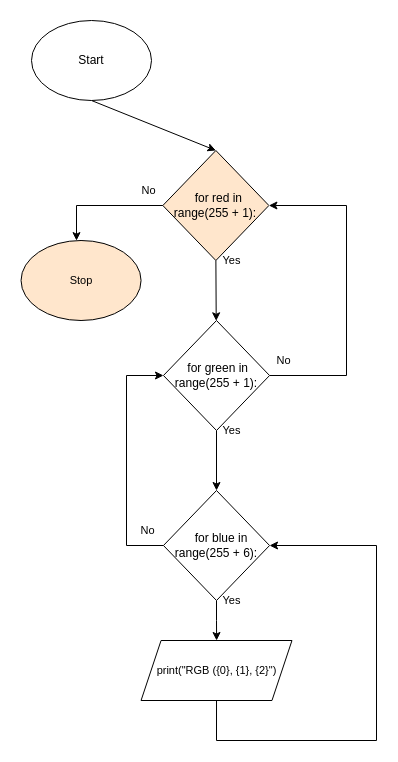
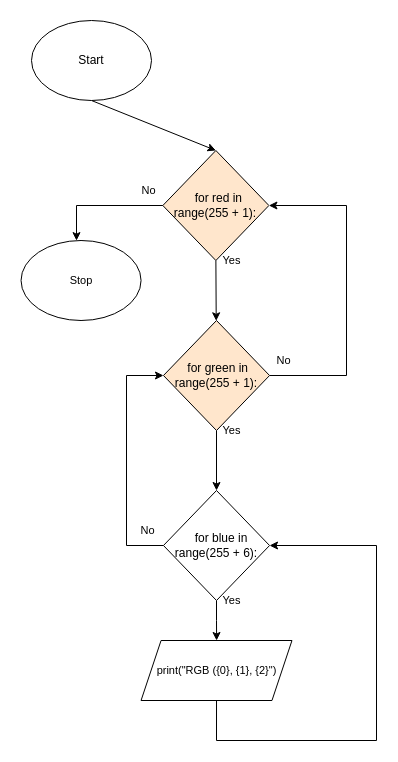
  <mxCell id="0" />
  <mxCell id="1" parent="0" />
  <mxCell id="2" style="edgeStyle=none;html=1;exitX=0.5;exitY=1;exitDx=0;exitDy=0;" parent="1" source="3" edge="1"><mxGeometry relative="1" as="geometry"><mxPoint x="215.38" y="150" as="targetPoint" /></mxGeometry></mxCell>
  <mxCell id="3" value="Start" style="ellipse;whiteSpace=wrap;html=1;" parent="1" vertex="1"><mxGeometry x="31.01" y="20" width="120" height="80" as="geometry" /></mxCell>
- <mxCell id="4" value="Stop" style="ellipse;whiteSpace=wrap;html=1;fontFamily=Helvetica;fontSize=11;fontColor=default;fillColor=#ffe6cc;" parent="1" vertex="1"><mxGeometry x="20.55" y="240" width="120" height="80" as="geometry" /></mxCell>
+ <mxCell id="4" value="Stop" style="ellipse;whiteSpace=wrap;html=1;fontFamily=Helvetica;fontSize=11;fontColor=default;" parent="1" vertex="1"><mxGeometry x="20.55" y="240" width="120" height="80" as="geometry" /></mxCell>
  <mxCell id="5" style="edgeStyle=none;html=1;exitX=0.5;exitY=1;exitDx=0;exitDy=0;" edge="1" parent="1" source="7" target="10"><mxGeometry relative="1" as="geometry" /></mxCell>
  <mxCell id="6" style="edgeStyle=orthogonalEdgeStyle;shape=connector;rounded=0;html=1;exitX=0;exitY=0.5;exitDx=0;exitDy=0;labelBackgroundColor=default;fontFamily=Helvetica;fontSize=11;fontColor=default;endArrow=classic;strokeColor=default;" edge="1" parent="1" source="7" target="4"><mxGeometry relative="1" as="geometry"><mxPoint x="46" y="284" as="targetPoint" /><Array as="points"><mxPoint x="76" y="205" /></Array></mxGeometry></mxCell>
  <mxCell id="7" value="&amp;nbsp; for red in range(255 + 1):" style="rhombus;whiteSpace=wrap;html=1;fillColor=#ffe6cc;" vertex="1" parent="1"><mxGeometry x="162.34" y="150" width="106.08" height="110" as="geometry" /></mxCell>
  <mxCell id="8" style="edgeStyle=none;html=1;exitX=0.5;exitY=1;exitDx=0;exitDy=0;" edge="1" parent="1" source="10" target="13"><mxGeometry relative="1" as="geometry" /></mxCell>
  <mxCell id="9" style="edgeStyle=orthogonalEdgeStyle;html=1;exitX=1;exitY=0.5;exitDx=0;exitDy=0;entryX=1;entryY=0.5;entryDx=0;entryDy=0;rounded=0;" edge="1" parent="1" source="10" target="7"><mxGeometry relative="1" as="geometry"><Array as="points"><mxPoint x="346" y="375" /><mxPoint x="346" y="205" /></Array></mxGeometry></mxCell>
- <mxCell id="10" value="&amp;nbsp;for green in range(255 + 1):" style="rhombus;whiteSpace=wrap;html=1;" vertex="1" parent="1"><mxGeometry x="162.97" y="320" width="106.08" height="110" as="geometry" /></mxCell>
+ <mxCell id="10" value="&amp;nbsp;for green in range(255 + 1):" style="rhombus;whiteSpace=wrap;html=1;fillColor=#ffe6cc;" vertex="1" parent="1"><mxGeometry x="162.97" y="320" width="106.08" height="110" as="geometry" /></mxCell>
  <mxCell id="11" style="edgeStyle=orthogonalEdgeStyle;shape=connector;rounded=0;html=1;exitX=0.5;exitY=1;exitDx=0;exitDy=0;labelBackgroundColor=default;fontFamily=Helvetica;fontSize=11;fontColor=default;endArrow=classic;strokeColor=default;" edge="1" parent="1" source="13" target="15"><mxGeometry relative="1" as="geometry" /></mxCell>
  <mxCell id="12" style="edgeStyle=orthogonalEdgeStyle;shape=connector;rounded=0;html=1;exitX=0;exitY=0.5;exitDx=0;exitDy=0;entryX=0;entryY=0.5;entryDx=0;entryDy=0;labelBackgroundColor=default;fontFamily=Helvetica;fontSize=11;fontColor=default;endArrow=classic;strokeColor=default;" edge="1" parent="1" source="13" target="10"><mxGeometry relative="1" as="geometry"><Array as="points"><mxPoint x="126" y="545" /><mxPoint x="126" y="375" /></Array></mxGeometry></mxCell>
  <mxCell id="13" value="&amp;nbsp; &amp;nbsp;for blue in range(255 + 6):" style="rhombus;whiteSpace=wrap;html=1;" vertex="1" parent="1"><mxGeometry x="162.97" y="490" width="106.08" height="110" as="geometry" /></mxCell>
  <mxCell id="14" style="edgeStyle=orthogonalEdgeStyle;shape=connector;rounded=0;html=1;exitX=0.5;exitY=1;exitDx=0;exitDy=0;entryX=1;entryY=0.5;entryDx=0;entryDy=0;labelBackgroundColor=default;fontFamily=Helvetica;fontSize=11;fontColor=default;endArrow=classic;strokeColor=default;" edge="1" parent="1" source="15" target="13"><mxGeometry relative="1" as="geometry"><Array as="points"><mxPoint x="216" y="740" /><mxPoint x="376" y="740" /><mxPoint x="376" y="545" /></Array></mxGeometry></mxCell>
  <mxCell id="15" value="print(&quot;RGB ({0}, {1}, {2}&quot;)" style="shape=parallelogram;perimeter=parallelogramPerimeter;whiteSpace=wrap;html=1;fixedSize=1;fontFamily=Helvetica;fontSize=11;fontColor=default;" vertex="1" parent="1"><mxGeometry x="140.55" y="640" width="150.93" height="60" as="geometry" /></mxCell>
  <mxCell id="16" value="Yes" style="text;html=1;resizable=0;autosize=1;align=center;verticalAlign=middle;points=[];fillColor=none;strokeColor=none;rounded=0;fontFamily=Helvetica;fontSize=11;fontColor=default;" vertex="1" parent="1"><mxGeometry x="216" y="250" width="30" height="20" as="geometry" /></mxCell>
  <mxCell id="17" value="Yes" style="text;html=1;resizable=0;autosize=1;align=center;verticalAlign=middle;points=[];fillColor=none;strokeColor=none;rounded=0;fontFamily=Helvetica;fontSize=11;fontColor=default;" vertex="1" parent="1"><mxGeometry x="216" y="420" width="30" height="20" as="geometry" /></mxCell>
  <mxCell id="18" value="Yes" style="text;html=1;resizable=0;autosize=1;align=center;verticalAlign=middle;points=[];fillColor=none;strokeColor=none;rounded=0;fontFamily=Helvetica;fontSize=11;fontColor=default;" vertex="1" parent="1"><mxGeometry x="216" y="590" width="30" height="20" as="geometry" /></mxCell>
  <mxCell id="19" value="No" style="text;html=1;resizable=0;autosize=1;align=center;verticalAlign=middle;points=[];fillColor=none;strokeColor=none;rounded=0;fontFamily=Helvetica;fontSize=11;fontColor=default;" vertex="1" parent="1"><mxGeometry x="132.34" y="520" width="30" height="20" as="geometry" /></mxCell>
  <mxCell id="20" value="No" style="text;html=1;resizable=0;autosize=1;align=center;verticalAlign=middle;points=[];fillColor=none;strokeColor=none;rounded=0;fontFamily=Helvetica;fontSize=11;fontColor=default;" vertex="1" parent="1"><mxGeometry x="268.42" y="350" width="30" height="20" as="geometry" /></mxCell>
  <mxCell id="21" value="No" style="text;html=1;resizable=0;autosize=1;align=center;verticalAlign=middle;points=[];fillColor=none;strokeColor=none;rounded=0;fontFamily=Helvetica;fontSize=11;fontColor=default;" vertex="1" parent="1"><mxGeometry x="132.97" y="180" width="30" height="20" as="geometry" /></mxCell>
